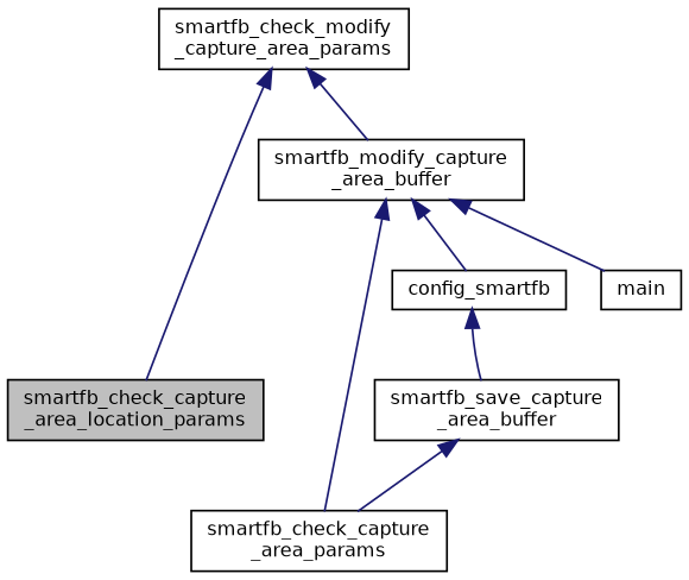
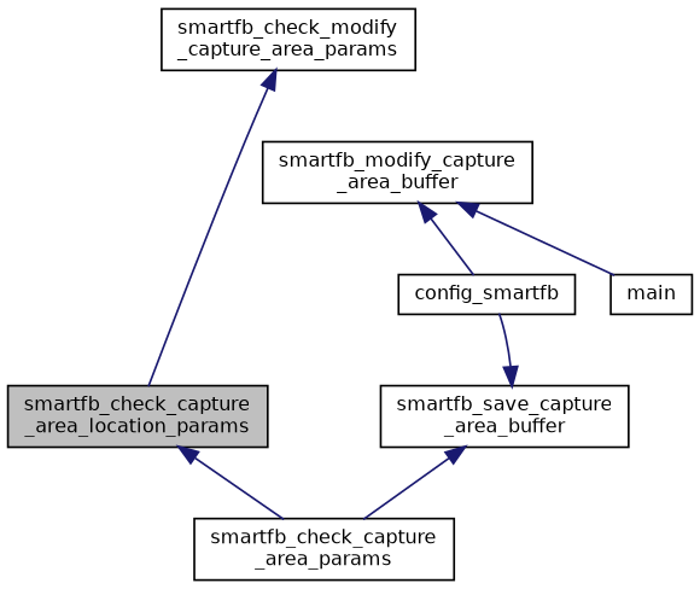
  digraph {
    rankdir=TB
    node [color=black fontname=Helvetica fontsize=10 shape=record]
    edge [color=midnightblue dir=back fontname=Helvetica fontsize=10 labelfontname=Helvetica labelfontsize=10 style=solid]
    n1 [fillcolor=grey75 fontcolor=black height=0.2 label="smartfb_check_capture\l_area_location_params" style=filled width=0.4]
    n2 [height=0.2 label="smartfb_check_capture\l_area_params" width=0.4]
    n3 [height=0.2 label="smartfb_check_modify\l_capture_area_params" width=0.4]
    n4 [height=0.2 label="smartfb_modify_capture\l_area_buffer" width=0.4]
    n5 [height=0.2 label="smartfb_save_capture\l_area_buffer" width=0.4]
    n6 [height=0.2 label=config_smartfb width=0.4]
    n7 [height=0.2 label=main width=0.4]
-   n4 -> n2
+   n1 -> n2
    n3 -> n1
-   n3 -> n4
    n4 -> n6
    n4 -> n7
    n5 -> n2
-   n6 -> n5
+   n5 -> n6
  }
